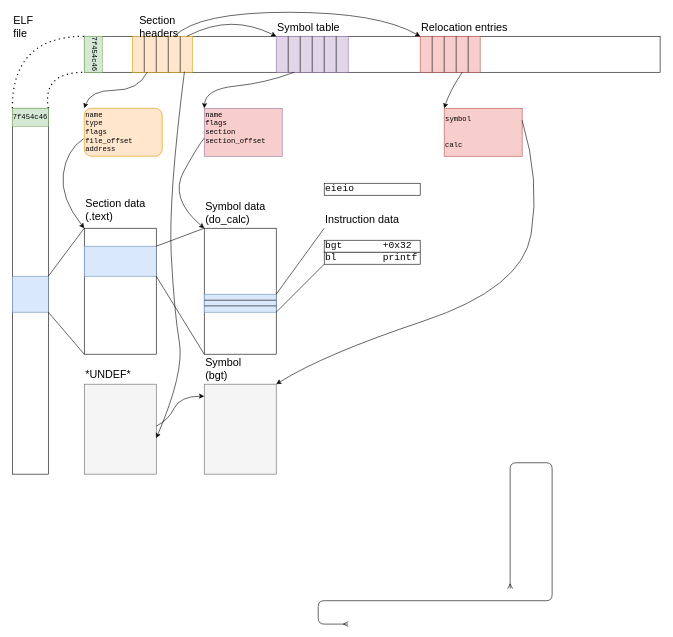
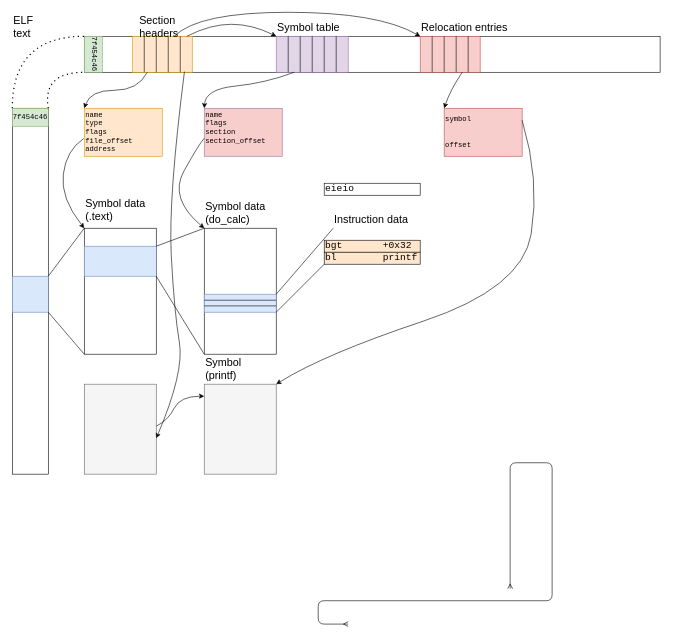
  <mxCell id="0" />
  <mxCell id="1" parent="0" />
  <mxCell id="2" value="" style="edgeStyle=orthogonalEdgeStyle;html=1;endArrow=ERmany;startArrow=ERmany;labelBackgroundColor=none;fontFamily=Verdana;fontSize=14;entryX=1;entryY=0.5;exitX=0;exitY=0.383;exitPerimeter=0;" parent="1" edge="1"><mxGeometry width="100" height="100" relative="1" as="geometry"><mxPoint x="580" y="1040" as="sourcePoint" /><mxPoint x="850" y="981" as="targetPoint" /><Array as="points"><mxPoint x="530" y="1040" /><mxPoint x="530" y="1001" /><mxPoint x="920" y="1001" /><mxPoint x="920" y="771" /></Array></mxGeometry></mxCell>
  <mxCell id="3" value="" style="rounded=0;whiteSpace=wrap;html=1;" vertex="1" parent="1"><mxGeometry x="140" y="60" width="960" height="60" as="geometry" /></mxCell>
  <mxCell id="4" value="" style="rounded=0;whiteSpace=wrap;html=1;" vertex="1" parent="1"><mxGeometry y="180" width="60" height="610" as="geometry" x="20" /></mxCell>
  <mxCell id="5" value="" style="endArrow=none;dashed=1;html=1;dashPattern=1 3;strokeWidth=2;rounded=0;exitX=0;exitY=0;exitDx=0;exitDy=0;curved=1;" edge="1" parent="1" source="4"><mxGeometry width="50" height="50" relative="1" as="geometry"><mxPoint x="90" y="110" as="sourcePoint" /><mxPoint x="140" y="60" as="targetPoint" /><Array as="points"><mxPoint y="60" x="20" /></Array></mxGeometry></mxCell>
  <mxCell id="6" value="" style="endArrow=none;dashed=1;html=1;dashPattern=1 3;strokeWidth=2;rounded=0;exitX=1;exitY=0;exitDx=0;exitDy=0;curved=1;entryX=0;entryY=1;entryDx=0;entryDy=0;" edge="1" parent="1" source="4" target="3"><mxGeometry width="50" height="50" relative="1" as="geometry"><mxPoint x="30" y="190" as="sourcePoint" /><mxPoint x="150" y="70" as="targetPoint" /><Array as="points"><mxPoint x="70" y="120" /></Array></mxGeometry></mxCell>
  <mxCell id="7" value="&lt;font face=&quot;Courier New&quot;&gt;7f454c46&lt;/font&gt;" style="rounded=0;whiteSpace=wrap;html=1;fillColor=#d5e8d4;strokeColor=#82b366;" vertex="1" parent="1"><mxGeometry y="180" width="60" height="30" as="geometry" x="20" /></mxCell>
  <mxCell id="8" value="&lt;font face=&quot;Courier New&quot;&gt;7f454c46&lt;/font&gt;" style="rounded=0;whiteSpace=wrap;html=1;fillColor=#d5e8d4;strokeColor=#82b366;textDirection=vertical-lr;" vertex="1" parent="1"><mxGeometry x="140" y="60" width="30" height="60" as="geometry" /></mxCell>
- <mxCell id="9" value="ELF&lt;div&gt;file&lt;/div&gt;" style="text;html=1;align=left;verticalAlign=middle;whiteSpace=wrap;rounded=0;fontSize=18;" vertex="1" parent="1"><mxGeometry y="40" width="70" height="10" as="geometry" x="20" /></mxCell>
+ <mxCell id="9" value="ELF&lt;div&gt;text&lt;/div&gt;" style="text;html=1;align=left;verticalAlign=middle;whiteSpace=wrap;rounded=0;fontSize=18;" vertex="1" parent="1"><mxGeometry y="40" width="70" height="10" as="geometry" x="20" /></mxCell>
  <mxCell id="10" value="sections" parent="0" />
  <mxCell id="11" value="" style="rounded=0;whiteSpace=wrap;html=1;fontFamily=Courier New;align=left;" vertex="1" parent="10"><mxGeometry x="140" y="380" width="120" height="210" as="geometry" /></mxCell>
  <mxCell id="12" value="" style="whiteSpace=wrap;html=1;aspect=fixed;fillColor=#dae8fc;strokeColor=#6c8ebf;" vertex="1" parent="10"><mxGeometry y="460" width="60" height="60" as="geometry" x="20" /></mxCell>
  <mxCell id="13" value="" style="endArrow=none;html=1;rounded=0;entryX=0;entryY=0;entryDx=0;entryDy=0;" edge="1" parent="10" target="11"><mxGeometry width="50" height="50" relative="1" as="geometry"><mxPoint x="80" y="460" as="sourcePoint" /><mxPoint x="130" y="410" as="targetPoint" /></mxGeometry></mxCell>
  <mxCell id="14" value="" style="endArrow=none;html=1;rounded=0;entryX=0;entryY=1;entryDx=0;entryDy=0;exitX=1;exitY=1;exitDx=0;exitDy=0;" edge="1" parent="10" source="12" target="11"><mxGeometry width="50" height="50" relative="1" as="geometry"><mxPoint x="90" y="470" as="sourcePoint" /><mxPoint x="150" y="190" as="targetPoint" /></mxGeometry></mxCell>
- <mxCell id="15" value="Section data&lt;br&gt;(.text)" style="text;html=1;align=left;verticalAlign=middle;whiteSpace=wrap;rounded=0;fontSize=18;" vertex="1" parent="10"><mxGeometry x="140" y="320" width="120" height="60" as="geometry" /></mxCell>
+ <mxCell id="15" value="Symbol data&lt;br&gt;(.text)" style="text;html=1;align=left;verticalAlign=middle;whiteSpace=wrap;rounded=0;fontSize=18;" vertex="1" parent="10"><mxGeometry x="140" y="320" width="120" height="60" as="geometry" /></mxCell>
  <mxCell id="16" value="" style="rounded=0;whiteSpace=wrap;html=1;fillColor=#ffe6cc;strokeColor=#d79b00;" vertex="1" parent="10"><mxGeometry x="220" y="60" width="100" height="60" as="geometry" /></mxCell>
  <mxCell id="17" value="" style="endArrow=none;html=1;rounded=0;exitX=0.25;exitY=1;exitDx=0;exitDy=0;entryX=0.25;entryY=0;entryDx=0;entryDy=0;" edge="1" parent="10"><mxGeometry width="50" height="50" relative="1" as="geometry"><mxPoint x="260" y="120" as="sourcePoint" /><mxPoint x="260" y="60" as="targetPoint" /></mxGeometry></mxCell>
  <mxCell id="18" value="" style="endArrow=none;html=1;rounded=0;exitX=0.25;exitY=1;exitDx=0;exitDy=0;entryX=0.25;entryY=0;entryDx=0;entryDy=0;" edge="1" parent="10"><mxGeometry width="50" height="50" relative="1" as="geometry"><mxPoint x="280" y="120" as="sourcePoint" /><mxPoint x="280" y="60" as="targetPoint" /></mxGeometry></mxCell>
  <mxCell id="19" value="" style="endArrow=none;html=1;rounded=0;exitX=0.25;exitY=1;exitDx=0;exitDy=0;entryX=0.25;entryY=0;entryDx=0;entryDy=0;" edge="1" parent="10"><mxGeometry width="50" height="50" relative="1" as="geometry"><mxPoint x="240" y="120" as="sourcePoint" /><mxPoint x="240" y="60" as="targetPoint" /></mxGeometry></mxCell>
  <mxCell id="20" value="" style="endArrow=none;html=1;rounded=0;exitX=0.25;exitY=1;exitDx=0;exitDy=0;entryX=0.25;entryY=0;entryDx=0;entryDy=0;" edge="1" parent="10"><mxGeometry width="50" height="50" relative="1" as="geometry"><mxPoint x="300" y="120" as="sourcePoint" /><mxPoint x="300" y="60" as="targetPoint" /></mxGeometry></mxCell>
- <mxCell id="21" value="&lt;div&gt;&lt;br&gt;&lt;/div&gt;name&lt;div&gt;type&lt;div&gt;flags&lt;/div&gt;&lt;div style=&quot;&quot;&gt;file_offset&lt;/div&gt;&lt;div style=&quot;&quot;&gt;address&lt;/div&gt;&lt;div style=&quot;&quot;&gt;&lt;br&gt;&lt;/div&gt;&lt;/div&gt;" style="whiteSpace=wrap;html=1;fillColor=#ffe6cc;strokeColor=#d79b00;fontFamily=Courier New;align=left;rounded=1;" vertex="1" parent="10"><mxGeometry x="140" y="180" width="130" height="80" as="geometry" /></mxCell>
+ <mxCell id="21" value="&lt;div&gt;&lt;br&gt;&lt;/div&gt;name&lt;div&gt;type&lt;div&gt;flags&lt;/div&gt;&lt;div style=&quot;&quot;&gt;file_offset&lt;/div&gt;&lt;div style=&quot;&quot;&gt;address&lt;/div&gt;&lt;div style=&quot;&quot;&gt;&lt;br&gt;&lt;/div&gt;&lt;/div&gt;" style="rounded=0;whiteSpace=wrap;html=1;fillColor=#ffe6cc;strokeColor=#d79b00;fontFamily=Courier New;align=left;" vertex="1" parent="10"><mxGeometry x="140" y="180" width="130" height="80" as="geometry" /></mxCell>
  <mxCell id="22" value="" style="curved=1;endArrow=classic;html=1;rounded=0;exitX=0.25;exitY=1;exitDx=0;exitDy=0;entryX=0;entryY=0;entryDx=0;entryDy=0;" edge="1" parent="10" source="16" target="21"><mxGeometry width="50" height="50" relative="1" as="geometry"><mxPoint x="1030" y="610" as="sourcePoint" /><mxPoint x="1080" y="560" as="targetPoint" /><Array as="points"><mxPoint x="230" y="150" /><mxPoint x="150" y="150" /></Array></mxGeometry></mxCell>
  <mxCell id="23" value="" style="curved=1;endArrow=classic;html=1;rounded=0;exitX=-0.008;exitY=0.631;exitDx=0;exitDy=0;exitPerimeter=0;entryX=0;entryY=0;entryDx=0;entryDy=0;" edge="1" parent="10" source="21" target="11"><mxGeometry width="50" height="50" relative="1" as="geometry"><mxPoint x="181" y="230" as="sourcePoint" /><mxPoint x="54" y="288" as="targetPoint" /><Array as="points"><mxPoint x="110" y="250" /><mxPoint x="100" y="330" /></Array></mxGeometry></mxCell>
  <mxCell id="24" style="edgeStyle=orthogonalEdgeStyle;rounded=0;orthogonalLoop=1;jettySize=auto;html=1;exitX=0.5;exitY=1;exitDx=0;exitDy=0;" edge="1" parent="10" source="11" target="11"><mxGeometry relative="1" as="geometry" /></mxCell>
  <mxCell id="25" value="Section headers" style="text;html=1;align=left;verticalAlign=middle;whiteSpace=wrap;rounded=0;fontSize=18;" vertex="1" parent="10"><mxGeometry x="230" y="40" width="70" height="10" as="geometry" /></mxCell>
  <mxCell id="26" value="symbols" parent="0" />
  <mxCell id="27" value="" style="rounded=0;whiteSpace=wrap;html=1;" vertex="1" parent="26"><mxGeometry x="340" y="380" width="120" height="210" as="geometry" /></mxCell>
  <mxCell id="28" value="" style="rounded=0;whiteSpace=wrap;html=1;fillColor=#dae8fc;strokeColor=#6c8ebf;" vertex="1" parent="26"><mxGeometry x="140" y="410" width="120" height="50" as="geometry" /></mxCell>
  <mxCell id="29" value="" style="endArrow=none;html=1;rounded=0;entryX=1;entryY=0;entryDx=0;entryDy=0;exitX=0;exitY=0;exitDx=0;exitDy=0;" edge="1" parent="26" source="27" target="28"><mxGeometry width="50" height="50" relative="1" as="geometry"><mxPoint x="1030" y="610" as="sourcePoint" /><mxPoint x="1080" y="560" as="targetPoint" /></mxGeometry></mxCell>
  <mxCell id="30" value="" style="endArrow=none;html=1;rounded=0;exitX=0;exitY=1;exitDx=0;exitDy=0;entryX=1;entryY=1;entryDx=0;entryDy=0;" edge="1" parent="26" source="27" target="28"><mxGeometry width="50" height="50" relative="1" as="geometry"><mxPoint x="350" y="390" as="sourcePoint" /><mxPoint x="300" y="630" as="targetPoint" /></mxGeometry></mxCell>
  <mxCell id="31" value="Symbol data&lt;br&gt;(do_calc)" style="text;html=1;align=left;verticalAlign=middle;whiteSpace=wrap;rounded=0;fontSize=18;" vertex="1" parent="26"><mxGeometry x="340" y="340" width="120" height="30" as="geometry" /></mxCell>
  <mxCell id="32" value="&lt;div&gt;name&lt;/div&gt;&lt;div&gt;&lt;span style=&quot;background-color: transparent; color: light-dark(rgb(0, 0, 0), rgb(255, 255, 255));&quot;&gt;flags&lt;/span&gt;&lt;br&gt;&lt;/div&gt;&lt;div style=&quot;&quot;&gt;&lt;span style=&quot;background-color: transparent; color: light-dark(rgb(0, 0, 0), rgb(255, 255, 255));&quot;&gt;section&lt;/span&gt;&lt;br&gt;&lt;/div&gt;&lt;div style=&quot;&quot;&gt;&lt;span style=&quot;background-color: transparent; color: light-dark(rgb(0, 0, 0), rgb(255, 255, 255));&quot;&gt;section_offset&lt;/span&gt;&lt;/div&gt;&lt;div style=&quot;&quot;&gt;&lt;div&gt;&lt;br&gt;&lt;/div&gt;&lt;/div&gt;" style="rounded=0;whiteSpace=wrap;html=1;fillColor=#f8cecc;strokeColor=#9673a6;fontFamily=Courier New;align=left;" vertex="1" parent="26"><mxGeometry x="340" y="180" width="130" height="80" as="geometry" /></mxCell>
  <mxCell id="33" value="&lt;div&gt;&lt;br&gt;&lt;/div&gt;" style="rounded=0;whiteSpace=wrap;html=1;fillColor=#e1d5e7;strokeColor=#9673a6;fontFamily=Courier New;align=left;" vertex="1" parent="26"><mxGeometry x="460" y="60" width="120" height="60" as="geometry" /></mxCell>
  <mxCell id="34" value="" style="curved=1;endArrow=classic;html=1;rounded=0;entryX=0;entryY=0;entryDx=0;entryDy=0;" edge="1" parent="26" target="33"><mxGeometry width="50" height="50" relative="1" as="geometry"><mxPoint x="311" y="60" as="sourcePoint" /><mxPoint x="140" y="118" as="targetPoint" /><Array as="points"><mxPoint x="350" y="40" /><mxPoint x="420" y="40" /></Array></mxGeometry></mxCell>
  <mxCell id="35" value="" style="curved=1;endArrow=classic;html=1;rounded=0;exitX=0.25;exitY=1;exitDx=0;exitDy=0;entryX=0;entryY=0;entryDx=0;entryDy=0;" edge="1" parent="26" source="33" target="32"><mxGeometry width="50" height="50" relative="1" as="geometry"><mxPoint x="460" y="120" as="sourcePoint" /><mxPoint x="312" y="178" as="targetPoint" /><Array as="points"><mxPoint x="442" y="138" /><mxPoint x="342" y="148" /></Array></mxGeometry></mxCell>
  <mxCell id="36" value="" style="endArrow=none;html=1;rounded=0;exitX=0.25;exitY=1;exitDx=0;exitDy=0;entryX=0.25;entryY=0;entryDx=0;entryDy=0;" edge="1" parent="26"><mxGeometry width="50" height="50" relative="1" as="geometry"><mxPoint x="480" y="120" as="sourcePoint" /><mxPoint x="480" y="60" as="targetPoint" /></mxGeometry></mxCell>
  <mxCell id="37" value="" style="endArrow=none;html=1;rounded=0;exitX=0.25;exitY=1;exitDx=0;exitDy=0;entryX=0.25;entryY=0;entryDx=0;entryDy=0;" edge="1" parent="26"><mxGeometry width="50" height="50" relative="1" as="geometry"><mxPoint x="500" y="120" as="sourcePoint" /><mxPoint x="500" y="60" as="targetPoint" /></mxGeometry></mxCell>
  <mxCell id="38" value="" style="endArrow=none;html=1;rounded=0;exitX=0.25;exitY=1;exitDx=0;exitDy=0;entryX=0.25;entryY=0;entryDx=0;entryDy=0;" edge="1" parent="26"><mxGeometry width="50" height="50" relative="1" as="geometry"><mxPoint x="520" y="120" as="sourcePoint" /><mxPoint x="520" y="60" as="targetPoint" /></mxGeometry></mxCell>
  <mxCell id="39" value="" style="endArrow=none;html=1;rounded=0;exitX=0.25;exitY=1;exitDx=0;exitDy=0;entryX=0.25;entryY=0;entryDx=0;entryDy=0;" edge="1" parent="26"><mxGeometry width="50" height="50" relative="1" as="geometry"><mxPoint x="540" y="120" as="sourcePoint" /><mxPoint x="540" y="60" as="targetPoint" /></mxGeometry></mxCell>
  <mxCell id="40" value="" style="endArrow=none;html=1;rounded=0;exitX=0.25;exitY=1;exitDx=0;exitDy=0;entryX=0.25;entryY=0;entryDx=0;entryDy=0;" edge="1" parent="26"><mxGeometry width="50" height="50" relative="1" as="geometry"><mxPoint x="560" y="120" as="sourcePoint" /><mxPoint x="560" y="60" as="targetPoint" /></mxGeometry></mxCell>
  <mxCell id="41" value="" style="curved=1;endArrow=classic;html=1;rounded=0;exitX=-0.008;exitY=0.631;exitDx=0;exitDy=0;exitPerimeter=0;entryX=0;entryY=0;entryDx=0;entryDy=0;" edge="1" parent="26" target="27"><mxGeometry width="50" height="50" relative="1" as="geometry"><mxPoint x="340" y="230" as="sourcePoint" /><mxPoint x="321" y="380" as="targetPoint" /><Array as="points"><mxPoint x="331" y="240" /><mxPoint x="281" y="330" /></Array></mxGeometry></mxCell>
  <mxCell id="42" value="Symbol t&lt;span style=&quot;background-color: transparent; color: light-dark(rgb(0, 0, 0), rgb(255, 255, 255));&quot;&gt;able&lt;/span&gt;" style="text;html=1;align=left;verticalAlign=middle;whiteSpace=wrap;rounded=0;fontSize=18;" vertex="1" parent="26"><mxGeometry x="460" y="40" width="130" height="10" as="geometry" /></mxCell>
  <mxCell id="43" value="instructions" parent="0" />
  <mxCell id="44" value="&lt;font style=&quot;font-size: 16px;&quot; face=&quot;Courier New&quot;&gt;eieio&lt;/font&gt;" style="rounded=0;whiteSpace=wrap;html=1;align=left;" vertex="1" parent="43"><mxGeometry x="540" y="305" width="160" height="20" as="geometry" /></mxCell>
- <mxCell id="45" value="Instruction data" style="text;html=1;align=left;verticalAlign=middle;whiteSpace=wrap;rounded=0;fontSize=18;movable=1;resizable=1;rotatable=1;deletable=1;editable=1;locked=0;connectable=1;" vertex="1" parent="43"><mxGeometry x="540" y="350" width="160" height="30" as="geometry" /></mxCell>
- <mxCell id="46" value="&lt;font style=&quot;font-size: 16px;&quot; face=&quot;Courier New&quot;&gt;bgt&amp;nbsp; &amp;nbsp; &amp;nbsp; &amp;nbsp;+0x32&lt;span style=&quot;white-space: pre;&quot;&gt;&#09;&lt;/span&gt;&lt;/font&gt;" style="rounded=0;whiteSpace=wrap;html=1;align=left;" vertex="1" parent="43"><mxGeometry x="540" y="400" width="160" height="20" as="geometry" /></mxCell>
- <mxCell id="47" value="&lt;font face=&quot;Courier New&quot;&gt;&lt;span style=&quot;font-size: 16px;&quot;&gt;bl&amp;nbsp; &amp;nbsp; &amp;nbsp; &amp;nbsp; printf&lt;/span&gt;&lt;/font&gt;" style="rounded=0;whiteSpace=wrap;html=1;align=left;" vertex="1" parent="43"><mxGeometry x="540" y="420" width="160" height="20" as="geometry" /></mxCell>
+ <mxCell id="45" value="Instruction data" style="text;html=1;align=left;verticalAlign=middle;whiteSpace=wrap;rounded=0;fontSize=18;movable=1;resizable=1;rotatable=1;deletable=1;editable=1;locked=0;connectable=1;" vertex="1" parent="43"><mxGeometry x="555" y="350" width="160" height="30" as="geometry" /></mxCell>
+ <mxCell id="46" value="&lt;font style=&quot;font-size: 16px;&quot; face=&quot;Courier New&quot;&gt;bgt&amp;nbsp; &amp;nbsp; &amp;nbsp; &amp;nbsp;+0x32&lt;span style=&quot;white-space: pre;&quot;&gt;&#09;&lt;/span&gt;&lt;/font&gt;" style="rounded=0;whiteSpace=wrap;html=1;align=left;fillColor=#ffe6cc;" vertex="1" parent="43"><mxGeometry x="540" y="400" width="160" height="20" as="geometry" /></mxCell>
+ <mxCell id="47" value="&lt;font face=&quot;Courier New&quot;&gt;&lt;span style=&quot;font-size: 16px;&quot;&gt;bl&amp;nbsp; &amp;nbsp; &amp;nbsp; &amp;nbsp; printf&lt;/span&gt;&lt;/font&gt;" style="rounded=0;whiteSpace=wrap;html=1;align=left;fillColor=#ffe6cc;" vertex="1" parent="43"><mxGeometry x="540" y="420" width="160" height="20" as="geometry" /></mxCell>
  <mxCell id="48" value="" style="rounded=0;whiteSpace=wrap;html=1;fillColor=#dae8fc;strokeColor=#6c8ebf;" vertex="1" parent="43"><mxGeometry x="340" y="490" width="120" height="30" as="geometry" /></mxCell>
  <mxCell id="49" value="" style="endArrow=none;html=1;rounded=0;entryX=1;entryY=0.25;entryDx=0;entryDy=0;exitX=0;exitY=0.25;exitDx=0;exitDy=0;" edge="1" parent="43"><mxGeometry width="50" height="50" relative="1" as="geometry"><mxPoint x="340" y="500" as="sourcePoint" /><mxPoint x="460" y="500" as="targetPoint" /></mxGeometry></mxCell>
  <mxCell id="50" value="" style="endArrow=none;html=1;rounded=0;entryX=1;entryY=0.25;entryDx=0;entryDy=0;exitX=0;exitY=0.25;exitDx=0;exitDy=0;" edge="1" parent="43"><mxGeometry width="50" height="50" relative="1" as="geometry"><mxPoint x="340" y="509.5" as="sourcePoint" /><mxPoint x="460" y="509.5" as="targetPoint" /></mxGeometry></mxCell>
  <mxCell id="51" style="edgeStyle=orthogonalEdgeStyle;rounded=0;orthogonalLoop=1;jettySize=auto;html=1;exitX=0.5;exitY=1;exitDx=0;exitDy=0;" edge="1" parent="43" source="48" target="48"><mxGeometry relative="1" as="geometry" /></mxCell>
  <mxCell id="52" value="" style="endArrow=none;html=1;rounded=0;entryX=0;entryY=1;entryDx=0;entryDy=0;" edge="1" parent="43" target="45"><mxGeometry width="50" height="50" relative="1" as="geometry"><mxPoint x="460" y="490" as="sourcePoint" /><mxPoint x="510" y="440" as="targetPoint" /></mxGeometry></mxCell>
  <mxCell id="53" value="" style="endArrow=none;html=1;rounded=0;entryX=0;entryY=1;entryDx=0;entryDy=0;exitX=1;exitY=1;exitDx=0;exitDy=0;" edge="1" parent="43" source="48" target="47"><mxGeometry width="50" height="50" relative="1" as="geometry"><mxPoint x="470" y="500" as="sourcePoint" /><mxPoint x="550" y="390" as="targetPoint" /></mxGeometry></mxCell>
  <mxCell id="54" value="relocations" parent="0" />
- <mxCell id="55" value="symbol&lt;div&gt;&lt;br&gt;&lt;/div&gt;&lt;div&gt;&lt;br&gt;&lt;/div&gt;&lt;div&gt;calc&lt;/div&gt;" style="rounded=0;whiteSpace=wrap;html=1;fillColor=#f8cecc;strokeColor=#b85450;fontFamily=Courier New;align=left;" vertex="1" parent="54"><mxGeometry x="740" y="180" width="130" height="80" as="geometry" /></mxCell>
+ <mxCell id="55" value="symbol&lt;div&gt;&lt;br&gt;&lt;/div&gt;&lt;div&gt;&lt;br&gt;&lt;/div&gt;&lt;div&gt;offset&lt;/div&gt;" style="rounded=0;whiteSpace=wrap;html=1;fillColor=#f8cecc;strokeColor=#b85450;fontFamily=Courier New;align=left;" vertex="1" parent="54"><mxGeometry x="740" y="180" width="130" height="80" as="geometry" /></mxCell>
  <mxCell id="56" value="" style="rounded=0;whiteSpace=wrap;html=1;fillColor=#f8cecc;strokeColor=#b85450;fontFamily=Courier New;align=left;" vertex="1" parent="54"><mxGeometry x="700" y="60" width="100" height="60" as="geometry" /></mxCell>
  <mxCell id="57" value="" style="curved=1;endArrow=classic;html=1;rounded=0;entryX=0;entryY=0;entryDx=0;entryDy=0;" edge="1" parent="54" target="56"><mxGeometry width="50" height="50" relative="1" as="geometry"><mxPoint x="290" y="60" as="sourcePoint" /><mxPoint x="482" y="120" as="targetPoint" /><Array as="points"><mxPoint x="330" y="20" /><mxPoint x="630" y="20" /></Array></mxGeometry></mxCell>
  <mxCell id="58" value="Relocation entries" style="text;html=1;align=left;verticalAlign=middle;whiteSpace=wrap;rounded=0;fontSize=18;" vertex="1" parent="54"><mxGeometry x="700" y="40" width="150" height="10" as="geometry" /></mxCell>
  <mxCell id="59" value="" style="endArrow=none;html=1;rounded=0;exitX=0.25;exitY=1;exitDx=0;exitDy=0;entryX=0.25;entryY=0;entryDx=0;entryDy=0;" edge="1" parent="54"><mxGeometry width="50" height="50" relative="1" as="geometry"><mxPoint x="720" y="120" as="sourcePoint" /><mxPoint x="720" y="60" as="targetPoint" /></mxGeometry></mxCell>
  <mxCell id="60" value="" style="endArrow=none;html=1;rounded=0;exitX=0.25;exitY=1;exitDx=0;exitDy=0;entryX=0.25;entryY=0;entryDx=0;entryDy=0;" edge="1" parent="54"><mxGeometry width="50" height="50" relative="1" as="geometry"><mxPoint x="740" y="120" as="sourcePoint" /><mxPoint x="740" y="60" as="targetPoint" /></mxGeometry></mxCell>
  <mxCell id="61" value="" style="endArrow=none;html=1;rounded=0;exitX=0.25;exitY=1;exitDx=0;exitDy=0;entryX=0.25;entryY=0;entryDx=0;entryDy=0;" edge="1" parent="54"><mxGeometry width="50" height="50" relative="1" as="geometry"><mxPoint x="760" y="120" as="sourcePoint" /><mxPoint x="760" y="60" as="targetPoint" /></mxGeometry></mxCell>
  <mxCell id="62" value="" style="endArrow=none;html=1;rounded=0;exitX=0.25;exitY=1;exitDx=0;exitDy=0;entryX=0.25;entryY=0;entryDx=0;entryDy=0;" edge="1" parent="54"><mxGeometry width="50" height="50" relative="1" as="geometry"><mxPoint x="780" y="120" as="sourcePoint" /><mxPoint x="780" y="60" as="targetPoint" /></mxGeometry></mxCell>
  <mxCell id="63" style="edgeStyle=orthogonalEdgeStyle;rounded=0;orthogonalLoop=1;jettySize=auto;html=1;exitX=0.5;exitY=1;exitDx=0;exitDy=0;" edge="1" parent="54"><mxGeometry relative="1" as="geometry"><mxPoint x="400" y="780" as="sourcePoint" /><mxPoint x="400" y="780" as="targetPoint" /></mxGeometry></mxCell>
  <mxCell id="64" value="" style="curved=1;endArrow=classic;html=1;rounded=0;exitX=0.25;exitY=1;exitDx=0;exitDy=0;entryX=0;entryY=0;entryDx=0;entryDy=0;" edge="1" parent="54" target="55"><mxGeometry width="50" height="50" relative="1" as="geometry"><mxPoint x="770" y="120" as="sourcePoint" /><mxPoint x="620" y="180" as="targetPoint" /><Array as="points"><mxPoint x="750" y="150" /></Array></mxGeometry></mxCell>
  <mxCell id="65" value="undefined section" parent="0" />
  <mxCell id="66" value="" style="rounded=0;whiteSpace=wrap;html=1;fillColor=#f5f5f5;fontColor=#333333;strokeColor=#666666;" vertex="1" parent="65"><mxGeometry x="340" y="640" width="120" height="150" as="geometry" /></mxCell>
- <mxCell id="67" value="Symbol&lt;br&gt;(bgt)" style="text;html=1;align=left;verticalAlign=middle;whiteSpace=wrap;rounded=0;fontSize=18;" vertex="1" parent="65"><mxGeometry x="340" y="600" width="120" height="30" as="geometry" /></mxCell>
+ <mxCell id="67" value="Symbol&lt;br&gt;(printf)" style="text;html=1;align=left;verticalAlign=middle;whiteSpace=wrap;rounded=0;fontSize=18;" vertex="1" parent="65"><mxGeometry x="340" y="600" width="120" height="30" as="geometry" /></mxCell>
  <mxCell id="68" value="" style="curved=1;endArrow=classic;html=1;rounded=0;exitX=1;exitY=0.25;exitDx=0;exitDy=0;entryX=1;entryY=0;entryDx=0;entryDy=0;" edge="1" parent="65" target="66"><mxGeometry width="50" height="50" relative="1" as="geometry"><mxPoint x="870" y="200" as="sourcePoint" /><mxPoint x="1080" y="490" as="targetPoint" /><Array as="points"><mxPoint x="900" y="300" /><mxPoint x="870" y="480" /><mxPoint x="540" y="590" /></Array></mxGeometry></mxCell>
  <mxCell id="69" value="" style="rounded=0;whiteSpace=wrap;html=1;fillColor=#f5f5f5;fontColor=#333333;strokeColor=#666666;" vertex="1" parent="65"><mxGeometry x="140" y="640" width="120" height="150" as="geometry" /></mxCell>
- <mxCell id="70" value="*UNDEF*" style="text;html=1;align=left;verticalAlign=middle;whiteSpace=wrap;rounded=0;fontSize=18;" vertex="1" parent="65"><mxGeometry x="140" y="610" width="120" height="30" as="geometry" /></mxCell>
  <mxCell id="71" value="" style="curved=1;endArrow=classic;html=1;rounded=0;entryX=0;entryY=0;entryDx=0;entryDy=0;" edge="1" parent="65"><mxGeometry width="50" height="50" relative="1" as="geometry"><mxPoint x="260" y="710" as="sourcePoint" /><mxPoint x="340" y="660" as="targetPoint" /><Array as="points"><mxPoint x="280" y="700" /><mxPoint x="300" y="660" /></Array></mxGeometry></mxCell>
  <mxCell id="72" value="" style="curved=1;endArrow=classic;html=1;rounded=0;exitX=0.87;exitY=0.983;exitDx=0;exitDy=0;entryX=1;entryY=0;entryDx=0;entryDy=0;exitPerimeter=0;" edge="1" parent="65" source="16"><mxGeometry width="50" height="50" relative="1" as="geometry"><mxPoint x="670" y="200" as="sourcePoint" /><mxPoint x="260" y="730" as="targetPoint" /><Array as="points"><mxPoint x="280" y="330" /><mxPoint x="290" y="520" /><mxPoint x="307" y="620" /></Array></mxGeometry></mxCell>
